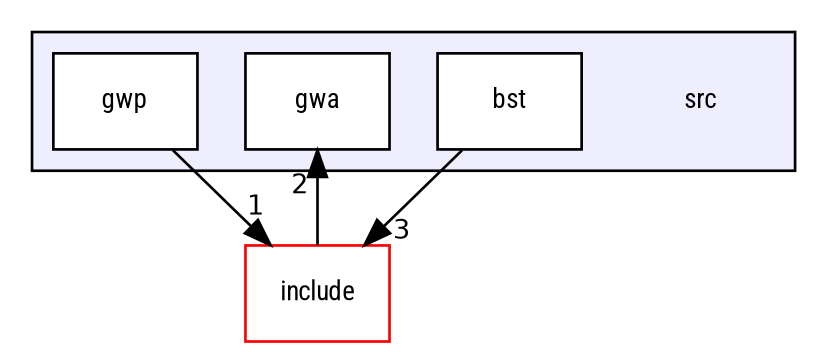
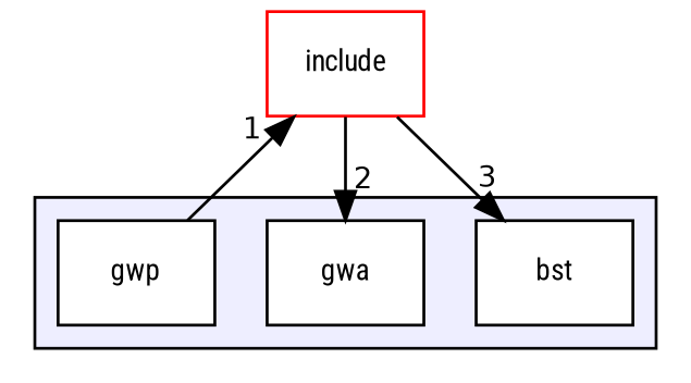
  digraph {
    compound=true
    fontname="Roboto Condensed"
    node [fontname="Roboto Condensed" fontsize=10 shape=box color=black fillcolor=white style=filled]
    edge [fontname="Roboto Condensed" labeldistance=1.5 labelfontname=Helvetica labelfontsize=10]
-   n1 [label=src shape=plaintext color="" fillcolor="" style=""]
    n2 [label=bst]
    n3 [label=gwa]
    n4 [label=gwp]
    n5 [color=red label=include]
    subgraph cluster_1 {
      bgcolor="#eeeeff"
      pencolor=black
-     n1
      n2
      n3
      n4
    }
-   n2 -> n5 [headlabel=3]
+   n5 -> n2 [headlabel=3]
    n4 -> n5 [headlabel=1]
    n5 -> n3 [headlabel=2]
  }
